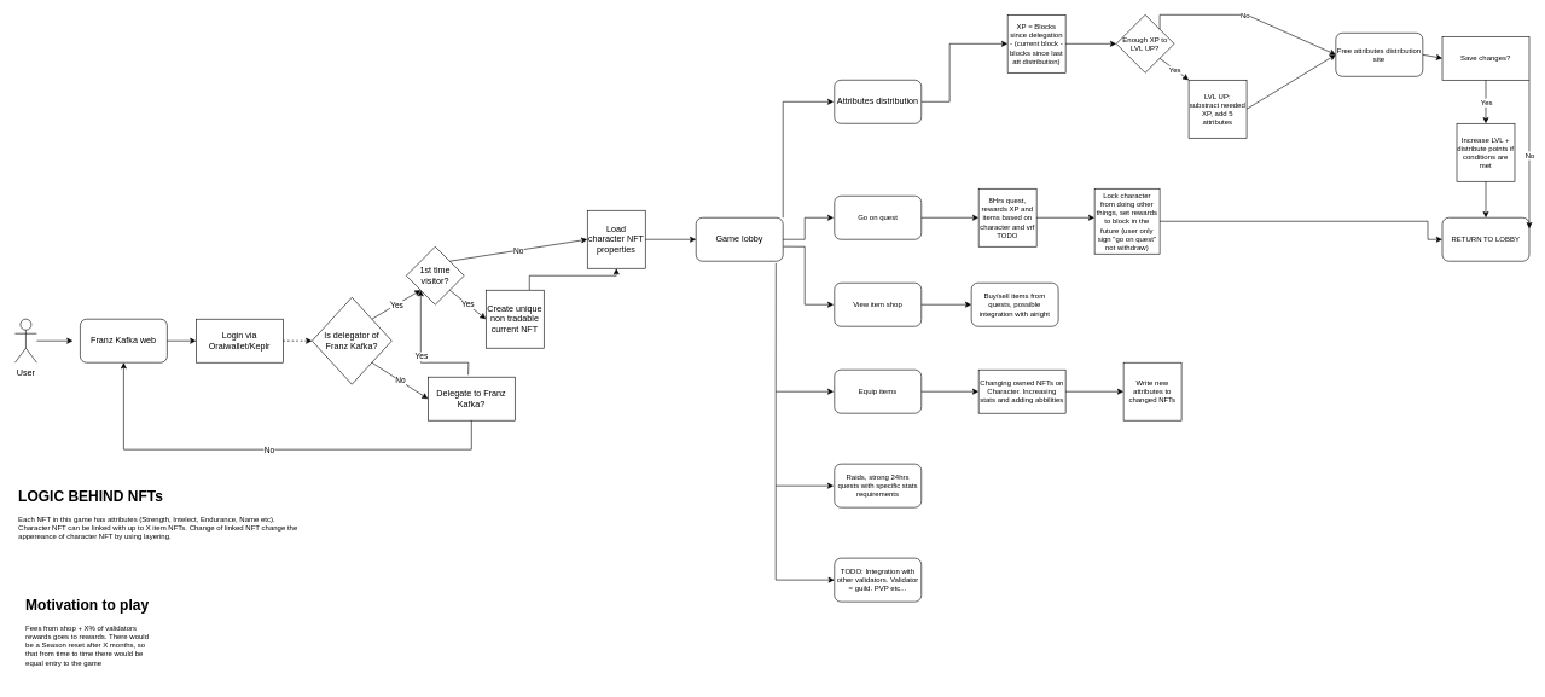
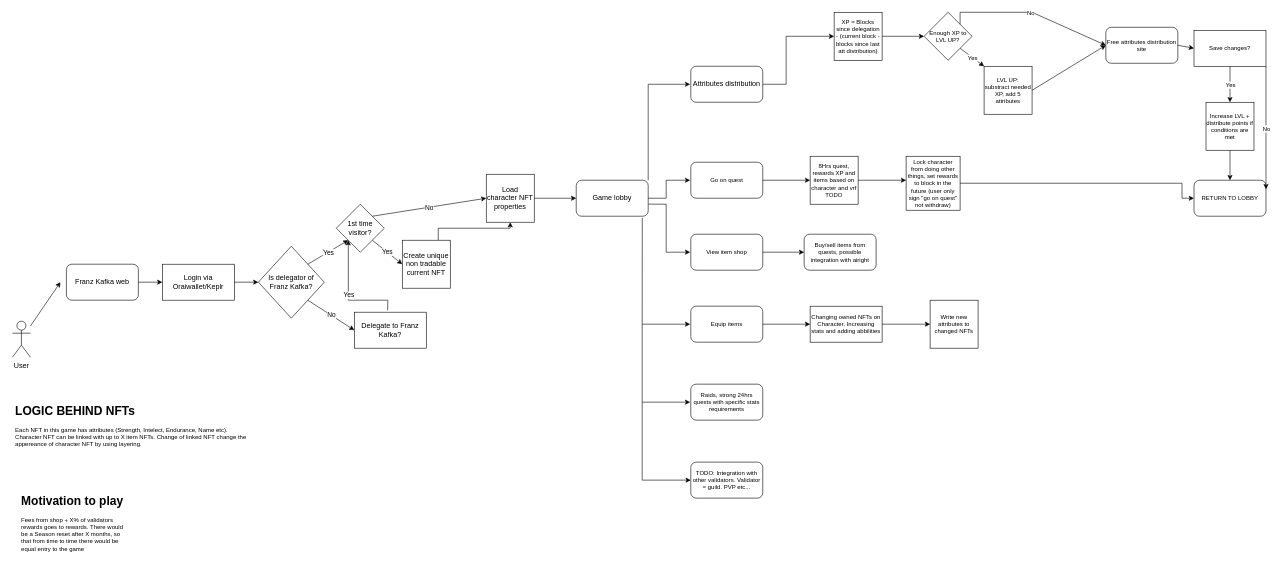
  <mxCell id="0" />
  <mxCell id="1" parent="0" />
- <mxCell id="2" value="User" style="shape=umlActor;verticalLabelPosition=bottom;verticalAlign=top;html=1;outlineConnect=0;" vertex="1" parent="1"><mxGeometry x="20" y="440" width="30" height="60" as="geometry" /></mxCell>
+ <mxCell id="2" value="User" style="shape=umlActor;verticalLabelPosition=bottom;verticalAlign=top;html=1;outlineConnect=0;" vertex="1" parent="1"><mxGeometry x="20" y="535" width="30" height="60" as="geometry" /></mxCell>
  <mxCell id="3" value="" style="endArrow=classic;html=1;rounded=0;" edge="1" parent="1" source="2"><mxGeometry width="50" height="50" relative="1" as="geometry"><mxPoint x="300" y="700" as="sourcePoint" /><mxPoint x="100" y="470" as="targetPoint" /></mxGeometry></mxCell>
  <mxCell id="4" value="Franz Kafka web" style="rounded=1;whiteSpace=wrap;html=1;" vertex="1" parent="1"><mxGeometry x="110" y="440" width="120" height="60" as="geometry" /></mxCell>
  <mxCell id="5" value="" style="endArrow=classic;html=1;rounded=0;exitX=1;exitY=0.5;exitDx=0;exitDy=0;entryX=0;entryY=0.5;entryDx=0;entryDy=0;" edge="1" parent="1" source="4" target="6"><mxGeometry width="50" height="50" relative="1" as="geometry"><mxPoint x="300" y="700" as="sourcePoint" /><mxPoint x="280" y="470" as="targetPoint" /></mxGeometry></mxCell>
  <mxCell id="6" value="Login via Oraiwallet/Keplr" style="rounded=0;whiteSpace=wrap;html=1;" vertex="1" parent="1"><mxGeometry x="270" y="440" width="120" height="60" as="geometry" /></mxCell>
  <mxCell id="7" value="Game lobby" style="rounded=1;whiteSpace=wrap;html=1;" vertex="1" parent="1"><mxGeometry x="960" y="300" width="120" height="60" as="geometry" /></mxCell>
  <mxCell id="8" value="&lt;div&gt;Is delegator of Franz Kafka?&lt;/div&gt;" style="rhombus;whiteSpace=wrap;html=1;" vertex="1" parent="1"><mxGeometry x="430" y="410" width="110" height="120" as="geometry" /></mxCell>
- <mxCell id="9" value="" style="endArrow=classic;html=1;rounded=0;exitX=1;exitY=0.5;exitDx=0;exitDy=0;entryX=0;entryY=0.5;entryDx=0;entryDy=0;dashed=1;" edge="1" parent="1" source="6" target="8"><mxGeometry width="50" height="50" relative="1" as="geometry"><mxPoint x="540" y="700" as="sourcePoint" /><mxPoint x="590" y="650" as="targetPoint" /></mxGeometry></mxCell>
+ <mxCell id="9" value="" style="endArrow=classic;html=1;rounded=0;exitX=1;exitY=0.5;exitDx=0;exitDy=0;entryX=0;entryY=0.5;entryDx=0;entryDy=0;" edge="1" parent="1" source="6" target="8"><mxGeometry width="50" height="50" relative="1" as="geometry"><mxPoint x="540" y="700" as="sourcePoint" /><mxPoint x="590" y="650" as="targetPoint" /></mxGeometry></mxCell>
  <mxCell id="10" value="Yes" style="endArrow=classic;html=1;rounded=0;exitX=1;exitY=0;exitDx=0;exitDy=0;" edge="1" parent="1" source="8"><mxGeometry relative="1" as="geometry"><mxPoint x="510" y="680" as="sourcePoint" /><mxPoint x="580" y="400" as="targetPoint" /></mxGeometry></mxCell>
  <mxCell id="11" value="&lt;div&gt;Yes&lt;/div&gt;" style="edgeLabel;resizable=0;html=1;align=center;verticalAlign=middle;" connectable="0" vertex="1" parent="10"><mxGeometry relative="1" as="geometry" /></mxCell>
  <mxCell id="12" value="" style="endArrow=classic;html=1;rounded=0;exitX=1;exitY=1;exitDx=0;exitDy=0;" edge="1" parent="1" source="8"><mxGeometry relative="1" as="geometry"><mxPoint x="510" y="680" as="sourcePoint" /><mxPoint x="590" y="550" as="targetPoint" /></mxGeometry></mxCell>
  <mxCell id="13" value="No" style="edgeLabel;resizable=0;html=1;align=center;verticalAlign=middle;" connectable="0" vertex="1" parent="12"><mxGeometry relative="1" as="geometry" /></mxCell>
  <mxCell id="14" value="Delegate to Franz Kafka?" style="rounded=0;whiteSpace=wrap;html=1;" vertex="1" parent="1"><mxGeometry x="590" y="520" width="120" height="60" as="geometry" /></mxCell>
  <mxCell id="15" value="" style="endArrow=classic;html=1;rounded=0;exitX=0.463;exitY=-0.051;exitDx=0;exitDy=0;exitPerimeter=0;" edge="1" parent="1" source="14"><mxGeometry relative="1" as="geometry"><mxPoint x="590" y="570" as="sourcePoint" /><mxPoint x="580" y="400" as="targetPoint" /><Array as="points"><mxPoint x="646" y="500" /><mxPoint x="580" y="500" /></Array></mxGeometry></mxCell>
  <mxCell id="16" value="Yes" style="edgeLabel;resizable=0;html=1;align=center;verticalAlign=middle;" connectable="0" vertex="1" parent="15"><mxGeometry relative="1" as="geometry" /></mxCell>
- <mxCell id="17" value="" style="endArrow=classic;html=1;rounded=0;exitX=0.5;exitY=1;exitDx=0;exitDy=0;entryX=0.5;entryY=1;entryDx=0;entryDy=0;" edge="1" parent="1" source="14" target="4"><mxGeometry relative="1" as="geometry"><mxPoint x="600" y="550" as="sourcePoint" /><mxPoint x="650" y="660" as="targetPoint" /><Array as="points"><mxPoint x="650" y="620" /><mxPoint x="170" y="620" /></Array></mxGeometry></mxCell>
- <mxCell id="18" value="No" style="edgeLabel;resizable=0;html=1;align=center;verticalAlign=middle;" connectable="0" vertex="1" parent="17"><mxGeometry relative="1" as="geometry" /></mxCell>
  <mxCell id="19" value="1st time visitor?" style="rhombus;whiteSpace=wrap;html=1;" vertex="1" parent="1"><mxGeometry x="560" y="340" width="80" height="80" as="geometry" /></mxCell>
  <mxCell id="20" value="" style="endArrow=classic;html=1;rounded=0;" edge="1" parent="1"><mxGeometry width="50" height="50" relative="1" as="geometry"><mxPoint x="730" y="400" as="sourcePoint" /><mxPoint x="850" y="370" as="targetPoint" /><Array as="points"><mxPoint x="730" y="380" /><mxPoint x="850" y="380" /></Array></mxGeometry></mxCell>
  <mxCell id="21" value="" style="endArrow=classic;html=1;rounded=0;exitX=1;exitY=0;exitDx=0;exitDy=0;entryX=0;entryY=0.5;entryDx=0;entryDy=0;" edge="1" parent="1" source="19" target="26"><mxGeometry relative="1" as="geometry"><mxPoint x="870" y="370" as="sourcePoint" /><mxPoint x="770" y="340" as="targetPoint" /></mxGeometry></mxCell>
  <mxCell id="22" value="No" style="edgeLabel;resizable=0;html=1;align=center;verticalAlign=middle;" connectable="0" vertex="1" parent="21"><mxGeometry relative="1" as="geometry" /></mxCell>
  <mxCell id="23" value="" style="endArrow=classic;html=1;rounded=0;exitX=1;exitY=1;exitDx=0;exitDy=0;entryX=0;entryY=0.5;entryDx=0;entryDy=0;" edge="1" parent="1" source="19" target="25"><mxGeometry relative="1" as="geometry"><mxPoint x="870" y="430" as="sourcePoint" /><mxPoint x="910" y="470" as="targetPoint" /></mxGeometry></mxCell>
  <mxCell id="24" value="Yes" style="edgeLabel;resizable=0;html=1;align=center;verticalAlign=middle;" connectable="0" vertex="1" parent="23"><mxGeometry relative="1" as="geometry" /></mxCell>
  <mxCell id="25" value="Create unique non tradable current NFT" style="whiteSpace=wrap;html=1;aspect=fixed;" vertex="1" parent="1"><mxGeometry x="670" y="400" width="80" height="80" as="geometry" /></mxCell>
  <mxCell id="26" value="Load character NFT properties" style="whiteSpace=wrap;html=1;aspect=fixed;" vertex="1" parent="1"><mxGeometry x="810" y="290" width="80" height="80" as="geometry" /></mxCell>
  <mxCell id="27" value="" style="endArrow=classic;html=1;rounded=0;exitX=1;exitY=0.5;exitDx=0;exitDy=0;entryX=0;entryY=0.5;entryDx=0;entryDy=0;" edge="1" parent="1" source="26" target="7"><mxGeometry width="50" height="50" relative="1" as="geometry"><mxPoint x="860" y="450" as="sourcePoint" /><mxPoint x="910" y="400" as="targetPoint" /></mxGeometry></mxCell>
  <mxCell id="28" value="" style="endArrow=classic;html=1;rounded=0;exitX=1;exitY=0;exitDx=0;exitDy=0;" edge="1" parent="1" source="7"><mxGeometry width="50" height="50" relative="1" as="geometry"><mxPoint x="1180" y="450" as="sourcePoint" /><mxPoint x="1150" y="140" as="targetPoint" /><Array as="points"><mxPoint x="1080" y="140" /></Array></mxGeometry></mxCell>
  <mxCell id="29" value="" style="endArrow=classic;html=1;rounded=0;exitX=1;exitY=0.5;exitDx=0;exitDy=0;" edge="1" parent="1"><mxGeometry width="50" height="50" relative="1" as="geometry"><mxPoint x="1271" y="140" as="sourcePoint" /><mxPoint x="1390" y="60" as="targetPoint" /><Array as="points"><mxPoint x="1310" y="140" /><mxPoint x="1310" y="60" /></Array></mxGeometry></mxCell>
  <mxCell id="30" value="Attributes distribution" style="rounded=1;whiteSpace=wrap;html=1;" vertex="1" parent="1"><mxGeometry x="1151" y="110" width="120" height="60" as="geometry" /></mxCell>
  <mxCell id="31" value="XP = Blocks since delegation - (current block - blocks since last att distribution)" style="whiteSpace=wrap;html=1;aspect=fixed;fontSize=10;" vertex="1" parent="1"><mxGeometry x="1390" y="20" width="80" height="80" as="geometry" /></mxCell>
  <mxCell id="32" value="" style="endArrow=classic;html=1;rounded=0;fontSize=10;exitX=1;exitY=0.5;exitDx=0;exitDy=0;" edge="1" parent="1" source="31"><mxGeometry width="50" height="50" relative="1" as="geometry"><mxPoint x="1470" y="160" as="sourcePoint" /><mxPoint x="1540" y="60" as="targetPoint" /></mxGeometry></mxCell>
  <mxCell id="33" value="Enough XP to LVL UP?" style="rhombus;whiteSpace=wrap;html=1;fontSize=10;" vertex="1" parent="1"><mxGeometry x="1540" y="20" width="80" height="80" as="geometry" /></mxCell>
  <mxCell id="34" value="" style="endArrow=classic;html=1;rounded=0;fontSize=10;exitX=1;exitY=1;exitDx=0;exitDy=0;" edge="1" parent="1" source="33"><mxGeometry relative="1" as="geometry"><mxPoint x="1260" y="130" as="sourcePoint" /><mxPoint x="1640" y="110" as="targetPoint" /></mxGeometry></mxCell>
  <mxCell id="35" value="Yes" style="edgeLabel;resizable=0;html=1;align=center;verticalAlign=middle;fontSize=10;" connectable="0" vertex="1" parent="34"><mxGeometry relative="1" as="geometry" /></mxCell>
  <mxCell id="36" value="LVL UP: substract needed XP, add 5 attributes" style="whiteSpace=wrap;html=1;aspect=fixed;fontSize=10;" vertex="1" parent="1"><mxGeometry x="1640" y="110" width="80" height="80" as="geometry" /></mxCell>
  <mxCell id="37" value="" style="endArrow=classic;html=1;rounded=0;fontSize=10;exitX=1;exitY=0;exitDx=0;exitDy=0;entryX=0;entryY=0.5;entryDx=0;entryDy=0;" edge="1" parent="1" source="33" target="39"><mxGeometry relative="1" as="geometry"><mxPoint x="1670" y="180" as="sourcePoint" /><mxPoint x="1680" y="20" as="targetPoint" /><Array as="points"><mxPoint x="1600" y="20" /><mxPoint x="1720" y="20" /></Array></mxGeometry></mxCell>
  <mxCell id="38" value="No" style="edgeLabel;resizable=0;html=1;align=center;verticalAlign=middle;fontSize=10;" connectable="0" vertex="1" parent="37"><mxGeometry relative="1" as="geometry" /></mxCell>
  <mxCell id="39" value="Free attributes distribution site" style="rounded=1;whiteSpace=wrap;html=1;fontSize=10;" vertex="1" parent="1"><mxGeometry x="1843" y="45" width="120" height="60" as="geometry" /></mxCell>
  <mxCell id="40" value="" style="endArrow=classic;html=1;rounded=0;fontSize=10;exitX=1;exitY=0.5;exitDx=0;exitDy=0;entryX=0;entryY=0.5;entryDx=0;entryDy=0;" edge="1" parent="1" source="36" target="39"><mxGeometry width="50" height="50" relative="1" as="geometry"><mxPoint x="1770" y="200" as="sourcePoint" /><mxPoint x="1820" y="150" as="targetPoint" /></mxGeometry></mxCell>
  <mxCell id="41" value="Save changes?" style="rounded=0;whiteSpace=wrap;html=1;fontSize=10;" vertex="1" parent="1"><mxGeometry x="1990" y="50" width="120" height="60" as="geometry" /></mxCell>
  <mxCell id="42" value="" style="endArrow=classic;html=1;rounded=0;fontSize=10;exitX=1;exitY=0.5;exitDx=0;exitDy=0;entryX=0;entryY=0.5;entryDx=0;entryDy=0;" edge="1" parent="1" source="39" target="41"><mxGeometry width="50" height="50" relative="1" as="geometry"><mxPoint x="1760" as="sourcePoint" y="220" /><mxPoint x="1810" y="170" as="targetPoint" /></mxGeometry></mxCell>
  <mxCell id="43" value="" style="endArrow=classic;html=1;rounded=0;fontSize=10;exitX=0.5;exitY=1;exitDx=0;exitDy=0;" edge="1" parent="1" source="41"><mxGeometry relative="1" as="geometry"><mxPoint x="2050" y="170" as="sourcePoint" /><mxPoint x="2050" y="170" as="targetPoint" /></mxGeometry></mxCell>
  <mxCell id="44" value="&lt;div&gt;Yes&lt;/div&gt;" style="edgeLabel;resizable=0;html=1;align=center;verticalAlign=middle;fontSize=10;" connectable="0" vertex="1" parent="43"><mxGeometry relative="1" as="geometry" /></mxCell>
  <mxCell id="45" value="RETURN TO LOBBY" style="rounded=1;whiteSpace=wrap;html=1;fontSize=10;" vertex="1" parent="1"><mxGeometry x="1990" y="300" width="120" height="60" as="geometry" /></mxCell>
  <mxCell id="46" value="Increase LVL + distribute points if conditions are met" style="whiteSpace=wrap;html=1;aspect=fixed;fontSize=10;" vertex="1" parent="1"><mxGeometry x="2010" y="170" width="80" height="80" as="geometry" /></mxCell>
  <mxCell id="47" value="" style="endArrow=classic;html=1;rounded=0;fontSize=10;exitX=0.5;exitY=1;exitDx=0;exitDy=0;entryX=0.5;entryY=0;entryDx=0;entryDy=0;" edge="1" parent="1" source="46" target="45"><mxGeometry width="50" height="50" relative="1" as="geometry"><mxPoint x="1890" y="190" as="sourcePoint" /><mxPoint x="1940" y="140" as="targetPoint" /></mxGeometry></mxCell>
  <mxCell id="48" value="" style="endArrow=classic;html=1;rounded=0;fontSize=10;exitX=1;exitY=1;exitDx=0;exitDy=0;entryX=1;entryY=0.25;entryDx=0;entryDy=0;" edge="1" parent="1" source="41" target="45"><mxGeometry relative="1" as="geometry"><mxPoint x="1920" y="160" as="sourcePoint" /><mxPoint x="2020" y="160" as="targetPoint" /></mxGeometry></mxCell>
  <mxCell id="49" value="No" style="edgeLabel;resizable=0;html=1;align=center;verticalAlign=middle;fontSize=10;" connectable="0" vertex="1" parent="48"><mxGeometry relative="1" as="geometry" /></mxCell>
  <mxCell id="50" value="" style="endArrow=classic;html=1;rounded=0;fontSize=10;exitX=1;exitY=0.5;exitDx=0;exitDy=0;" edge="1" parent="1" source="7"><mxGeometry width="50" height="50" relative="1" as="geometry"><mxPoint x="1340" y="270" as="sourcePoint" /><mxPoint x="1150" y="300" as="targetPoint" /><Array as="points"><mxPoint x="1110" y="330" /><mxPoint x="1110" y="300" /></Array></mxGeometry></mxCell>
  <mxCell id="51" value="Go on quest" style="rounded=1;whiteSpace=wrap;html=1;fontSize=10;" vertex="1" parent="1"><mxGeometry x="1151" y="270" width="120" height="60" as="geometry" /></mxCell>
  <mxCell id="52" value="" style="endArrow=classic;html=1;rounded=0;fontSize=10;exitX=1.004;exitY=0.664;exitDx=0;exitDy=0;exitPerimeter=0;" edge="1" parent="1" source="7"><mxGeometry width="50" height="50" relative="1" as="geometry"><mxPoint x="1300" y="390" as="sourcePoint" /><mxPoint x="1150" y="420" as="targetPoint" /><Array as="points"><mxPoint x="1110" y="340" /><mxPoint x="1110" y="420" /></Array></mxGeometry></mxCell>
  <mxCell id="53" value="View item shop" style="rounded=1;whiteSpace=wrap;html=1;fontSize=10;" vertex="1" parent="1"><mxGeometry x="1151" y="390" width="120" height="60" as="geometry" /></mxCell>
  <mxCell id="54" value="" style="endArrow=classic;html=1;rounded=0;fontSize=10;exitX=1;exitY=0.5;exitDx=0;exitDy=0;" edge="1" parent="1" source="51"><mxGeometry width="50" height="50" relative="1" as="geometry"><mxPoint x="1440" y="390" as="sourcePoint" /><mxPoint x="1350" y="300" as="targetPoint" /></mxGeometry></mxCell>
  <mxCell id="55" value="8Hrs quest, rewards XP and items based on character and vrf TODO" style="whiteSpace=wrap;html=1;aspect=fixed;fontSize=10;" vertex="1" parent="1"><mxGeometry x="1350" y="260" width="80" height="80" as="geometry" /></mxCell>
  <mxCell id="56" value="" style="endArrow=classic;html=1;rounded=0;fontSize=10;exitX=1;exitY=0.5;exitDx=0;exitDy=0;" edge="1" parent="1" source="55"><mxGeometry width="50" height="50" relative="1" as="geometry"><mxPoint x="1440" y="380" as="sourcePoint" /><mxPoint x="1510" y="300" as="targetPoint" /></mxGeometry></mxCell>
  <mxCell id="57" value="Lock character from doing other things, set rewards to block in the future (user only sign &quot;go on quest&quot; not withdraw)" style="whiteSpace=wrap;html=1;aspect=fixed;fontSize=10;" vertex="1" parent="1"><mxGeometry x="1510" y="260" width="90" height="90" as="geometry" /></mxCell>
  <mxCell id="58" value="" style="endArrow=classic;html=1;rounded=0;fontSize=10;exitX=1;exitY=0.5;exitDx=0;exitDy=0;entryX=0;entryY=0.5;entryDx=0;entryDy=0;" edge="1" parent="1" source="57" target="45"><mxGeometry width="50" height="50" relative="1" as="geometry"><mxPoint x="1340" y="390" as="sourcePoint" /><mxPoint x="1690" y="305" as="targetPoint" /><Array as="points"><mxPoint x="1970" y="305" /><mxPoint x="1970" y="330" /></Array></mxGeometry></mxCell>
  <mxCell id="59" value="" style="endArrow=classic;html=1;rounded=0;fontSize=10;exitX=1;exitY=0.5;exitDx=0;exitDy=0;" edge="1" parent="1" source="53"><mxGeometry width="50" height="50" relative="1" as="geometry"><mxPoint x="1280" y="460" as="sourcePoint" /><mxPoint x="1340" y="420" as="targetPoint" /></mxGeometry></mxCell>
  <mxCell id="60" value="Buy/sell items from quests, possible integration with airight" style="rounded=1;whiteSpace=wrap;html=1;fontSize=10;" vertex="1" parent="1"><mxGeometry x="1340" y="390" width="120" height="60" as="geometry" /></mxCell>
  <mxCell id="61" value="" style="endArrow=classic;html=1;rounded=0;fontSize=10;exitX=0.918;exitY=1.045;exitDx=0;exitDy=0;exitPerimeter=0;entryX=0;entryY=0.5;entryDx=0;entryDy=0;" edge="1" parent="1" source="7" target="62"><mxGeometry width="50" height="50" relative="1" as="geometry"><mxPoint x="1310" y="450" as="sourcePoint" /><mxPoint x="1150" y="540" as="targetPoint" /><Array as="points"><mxPoint x="1070" y="540" /><mxPoint x="1070" y="670" /><mxPoint x="1070" y="800" /></Array></mxGeometry></mxCell>
  <mxCell id="62" value="TODO: Integration with other validators. Validator = guild. PVP etc..." style="rounded=1;whiteSpace=wrap;html=1;fontSize=10;" vertex="1" parent="1"><mxGeometry x="1151" y="770" width="120" height="60" as="geometry" /></mxCell>
  <mxCell id="63" value="" style="endArrow=classic;html=1;rounded=0;fontSize=10;" edge="1" parent="1"><mxGeometry width="50" height="50" relative="1" as="geometry"><mxPoint x="1070" y="670" as="sourcePoint" /><mxPoint x="1150" y="670" as="targetPoint" /></mxGeometry></mxCell>
  <mxCell id="64" value="Raids, strong 24hrs quests with specific stats requirements" style="rounded=1;whiteSpace=wrap;html=1;fontSize=10;" vertex="1" parent="1"><mxGeometry x="1151" y="640" width="120" height="60" as="geometry" /></mxCell>
  <mxCell id="65" value="&lt;h1&gt;LOGIC BEHIND NFTs&lt;br&gt;&lt;/h1&gt;&lt;p&gt;Each NFT in this game has attributes (Strength, Intelect, Endurance, Name etc). Character NFT can be linked with up to X item NFTs. Change of linked NFT change the appereance of character NFT by using layering.&lt;br&gt;&lt;/p&gt;" style="text;html=1;strokeColor=none;fillColor=none;spacing=5;spacingTop=-20;whiteSpace=wrap;overflow=hidden;rounded=0;fontSize=10;" vertex="1" parent="1"><mxGeometry x="20" y="670" width="400" height="120" as="geometry" /></mxCell>
  <mxCell id="66" value="" style="endArrow=classic;html=1;rounded=0;fontSize=10;" edge="1" parent="1"><mxGeometry width="50" height="50" relative="1" as="geometry"><mxPoint x="1070" y="540" as="sourcePoint" /><mxPoint x="1150" y="540" as="targetPoint" /></mxGeometry></mxCell>
  <mxCell id="67" value="Equip items" style="rounded=1;whiteSpace=wrap;html=1;fontSize=10;" vertex="1" parent="1"><mxGeometry x="1151" y="510" width="120" height="60" as="geometry" /></mxCell>
  <mxCell id="68" value="" style="endArrow=classic;html=1;rounded=0;fontSize=10;exitX=1;exitY=0.5;exitDx=0;exitDy=0;" edge="1" parent="1" source="67"><mxGeometry width="50" height="50" relative="1" as="geometry"><mxPoint x="1360" y="540" as="sourcePoint" /><mxPoint x="1350" y="540" as="targetPoint" /></mxGeometry></mxCell>
  <mxCell id="69" value="Changing owned NFTs on Character. Increasing stats and adding abbilities" style="rounded=0;whiteSpace=wrap;html=1;fontSize=10;" vertex="1" parent="1"><mxGeometry x="1350" y="510" width="120" height="60" as="geometry" /></mxCell>
  <mxCell id="70" value="" style="endArrow=classic;html=1;rounded=0;fontSize=10;exitX=1;exitY=0.5;exitDx=0;exitDy=0;" edge="1" parent="1" source="69"><mxGeometry width="50" height="50" relative="1" as="geometry"><mxPoint x="1360" y="540" as="sourcePoint" /><mxPoint x="1550" y="540" as="targetPoint" /></mxGeometry></mxCell>
  <mxCell id="71" value="Write new attributes to changed NFTs" style="whiteSpace=wrap;html=1;aspect=fixed;fontSize=10;" vertex="1" parent="1"><mxGeometry x="1550" y="500" width="80" height="80" as="geometry" /></mxCell>
  <mxCell id="72" value="&lt;h1&gt;Motivation to play&lt;br&gt;&lt;/h1&gt;&lt;p&gt;Fees from shop + X% of validators rewards goes to rewards. There would be a Season reset after X months, so that from time to time there would be equal entry to the game&lt;br&gt;&lt;/p&gt;" style="text;html=1;strokeColor=none;fillColor=none;spacing=5;spacingTop=-20;whiteSpace=wrap;overflow=hidden;rounded=0;fontSize=10;" vertex="1" parent="1"><mxGeometry x="30" y="820" width="190" height="120" as="geometry" /></mxCell>
